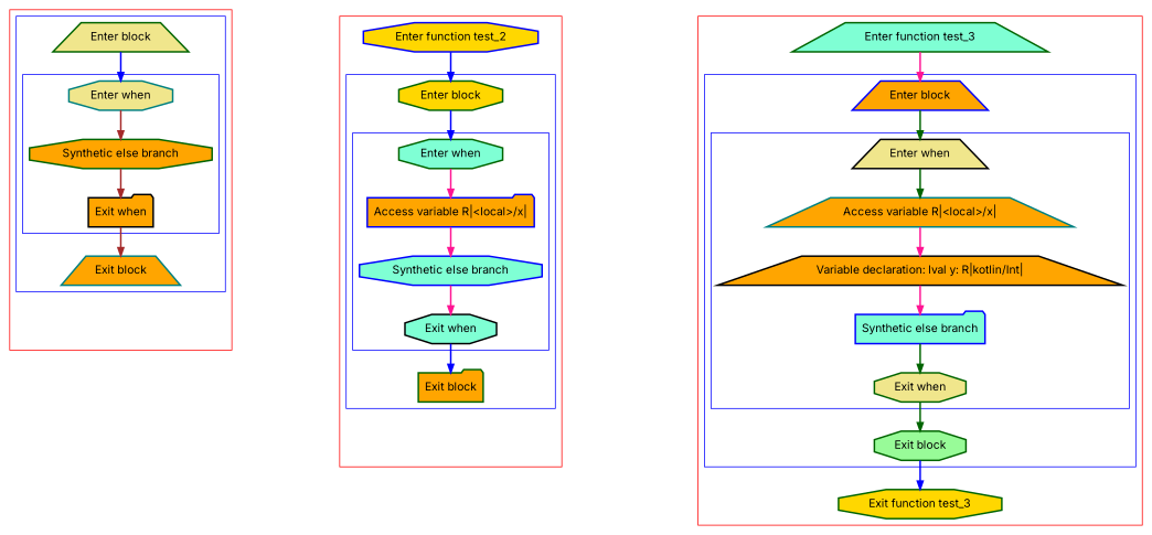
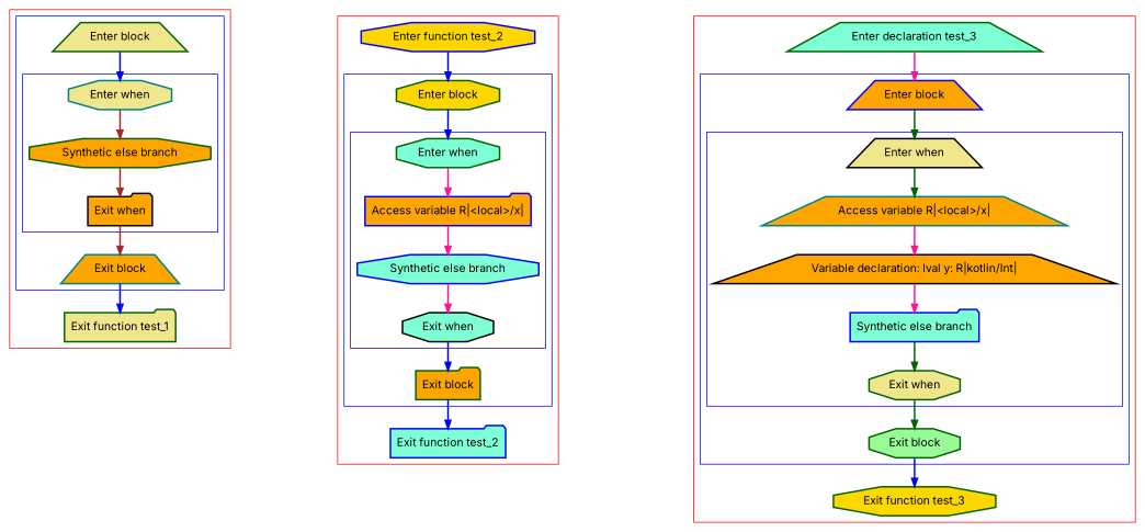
  digraph {
    fontname=Inter
    nodesep=3
    splines=ortho
    node [color=darkgreen fillcolor=orange fontname=Inter penwidth=2 shape=octagon style=filled]
    edge [color=blue fontname=Inter penwidth=2]
    n1 [color=teal fillcolor=khaki label="Enter when"]
    n2 [label="Synthetic else branch"]
    n3 [color=black label="Exit when" shape=folder]
    n4 [fillcolor=khaki label="Enter block" shape=trapezium]
    n5 [color=teal label="Exit block" shape=trapezium]
+   n6 [fillcolor=khaki label="Exit function test_1" shape=folder]
    n7 [fillcolor=aquamarine label="Enter when"]
    n8 [color=blue label="Access variable R|<local>/x|" shape=folder]
    n9 [color=blue fillcolor=aquamarine label="Synthetic else branch"]
    n10 [color=black fillcolor=aquamarine label="Exit when"]
    n11 [fillcolor=gold label="Enter block"]
    n12 [label="Exit block" shape=folder]
    n13 [color=blue fillcolor=gold label="Enter function test_2"]
+   n14 [color=blue fillcolor=aquamarine label="Exit function test_2" shape=folder]
    n15 [color=black fillcolor=khaki label="Enter when" shape=trapezium]
    n16 [color=teal label="Access variable R|<local>/x|" shape=trapezium]
    n17 [color=black label="Variable declaration: lval y: R|kotlin/Int|" shape=trapezium]
    n18 [color=blue fillcolor=aquamarine label="Synthetic else branch" shape=folder]
    n19 [fillcolor=khaki label="Exit when"]
    n20 [color=blue label="Enter block" shape=trapezium]
    n21 [fillcolor=palegreen label="Exit block"]
-   n22 [fillcolor=aquamarine label="Enter function test_3" shape=trapezium]
+   n22 [fillcolor=aquamarine label="Enter declaration test_3" shape=trapezium]
    n23 [fillcolor=gold label="Exit function test_3"]
    subgraph cluster_1 {
      color=red
+     n6
      subgraph cluster_2 {
        color=blue
        n4
        n5
        subgraph cluster_3 {
          color=blue
          n1
          n2
          n3
        }
      }
    }
    subgraph cluster_4 {
      color=red
      n13
+     n14
      subgraph cluster_5 {
        color=blue
        n11
        n12
        subgraph cluster_6 {
          color=blue
          n7
          n8
          n9
          n10
        }
      }
    }
    subgraph cluster_7 {
      color=red
      n22
      n23
      subgraph cluster_8 {
        color=blue
        n20
        n21
        subgraph cluster_9 {
          color=blue
          n15
          n16
          n17
          n18
          n19
        }
      }
    }
    n1 -> n2 [color=brown]
    n2 -> n3 [color=brown]
    n3 -> n5 [color=brown]
    n4 -> n1
+   n5 -> n6
    n7 -> n8 [color=deeppink]
    n8 -> n9 [color=deeppink]
    n9 -> n10 [color=deeppink]
    n10 -> n12
    n11 -> n7
+   n12 -> n14
    n13 -> n11
    n15 -> n16 [color=darkgreen]
    n16 -> n17 [color=deeppink]
    n17 -> n18 [color=deeppink]
    n18 -> n19 [color=darkgreen]
    n19 -> n21 [color=darkgreen]
    n20 -> n15 [color=darkgreen]
    n21 -> n23
    n22 -> n20 [color=deeppink]
  }
